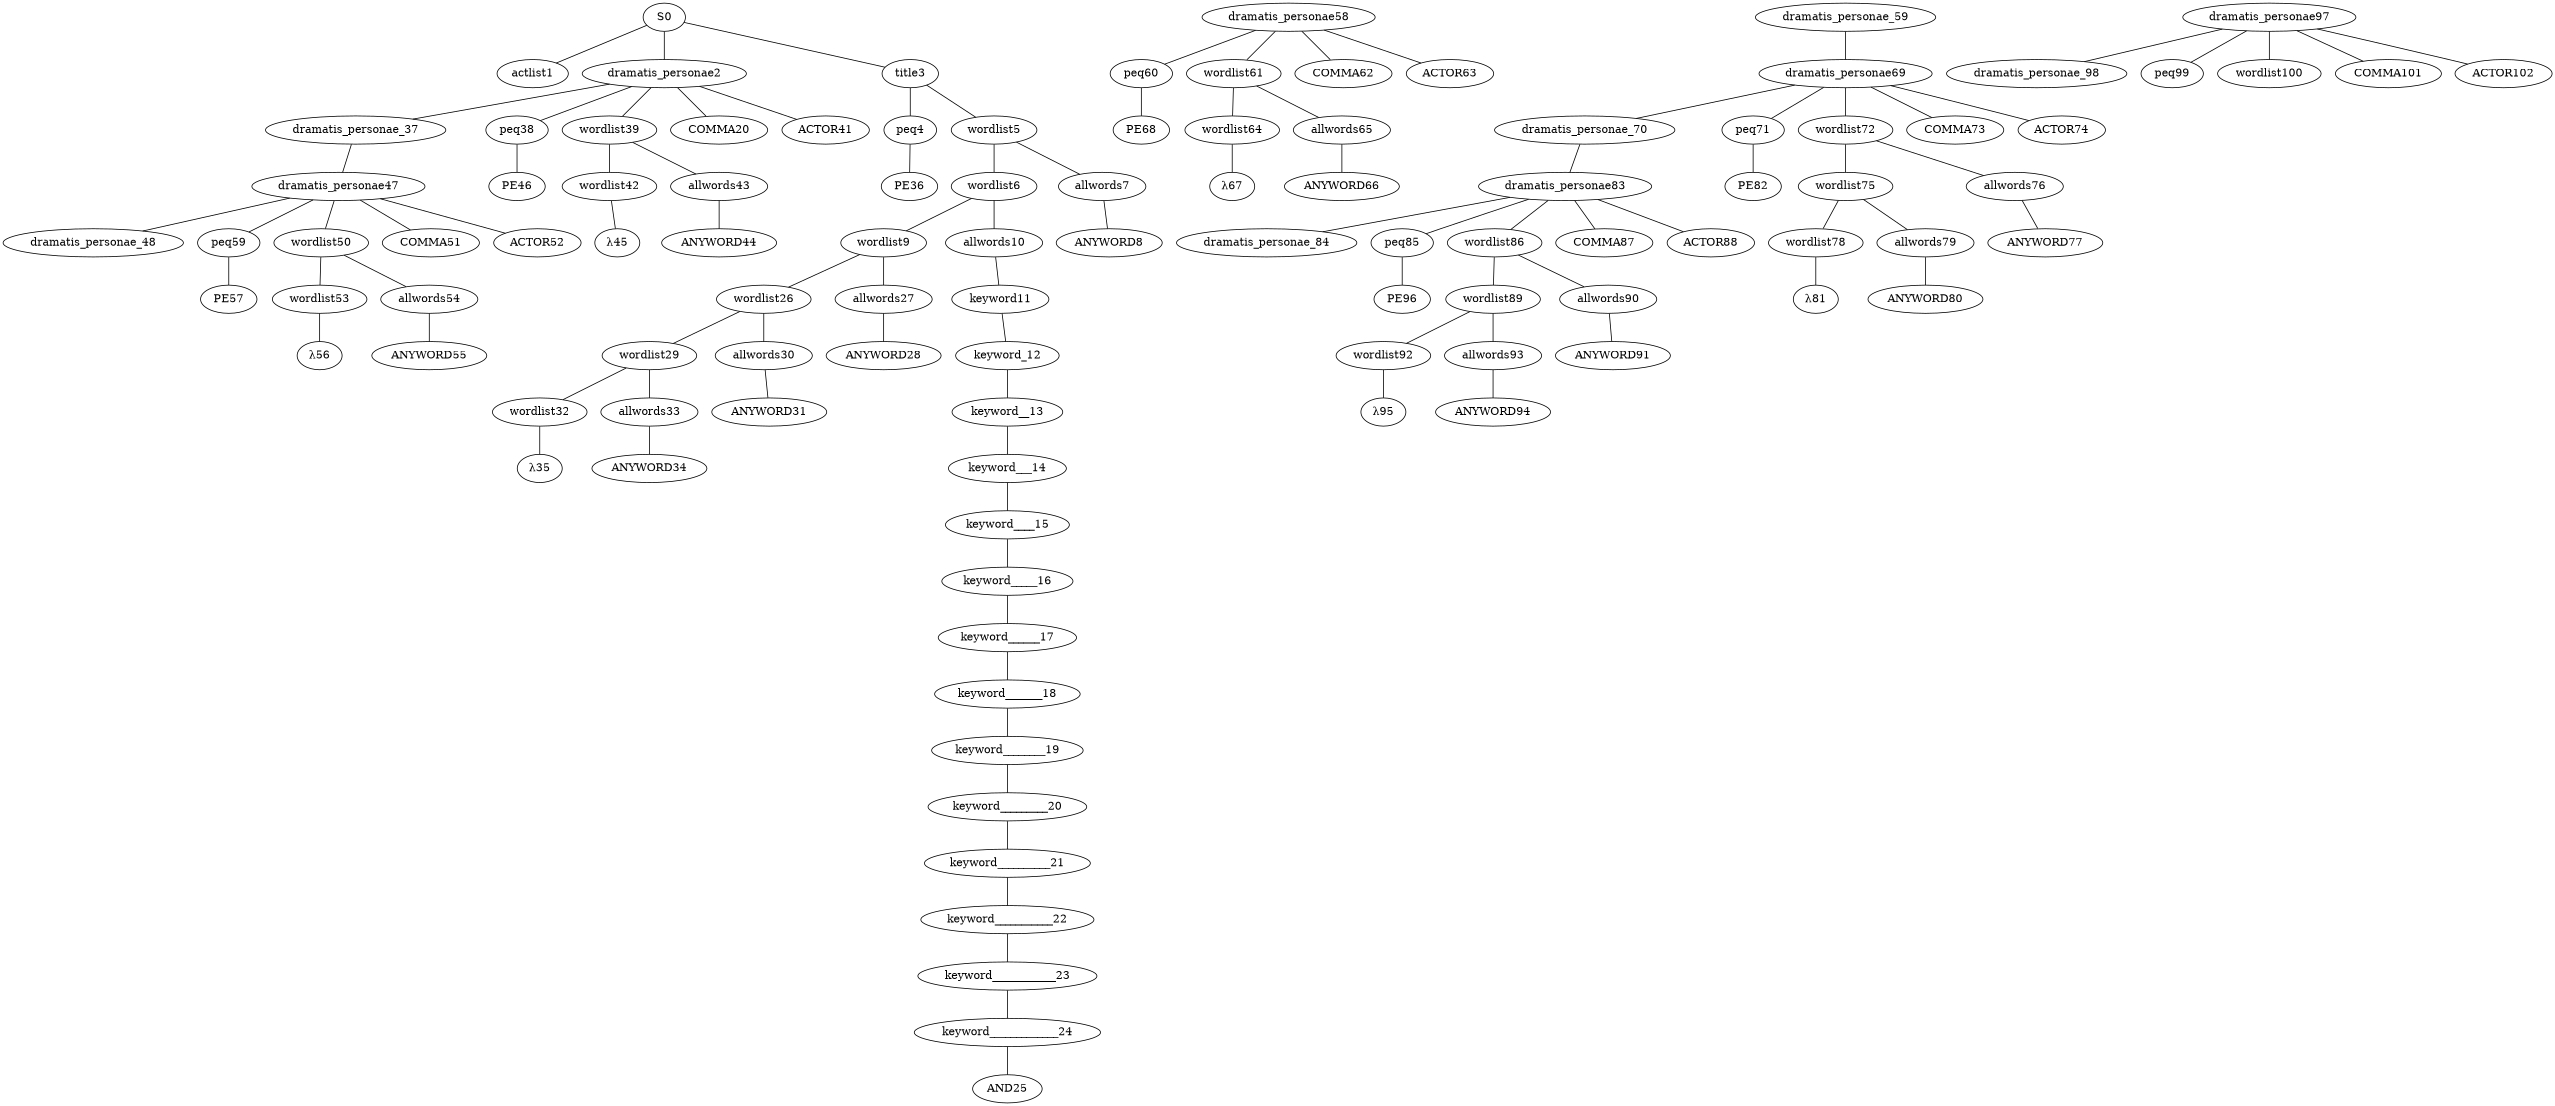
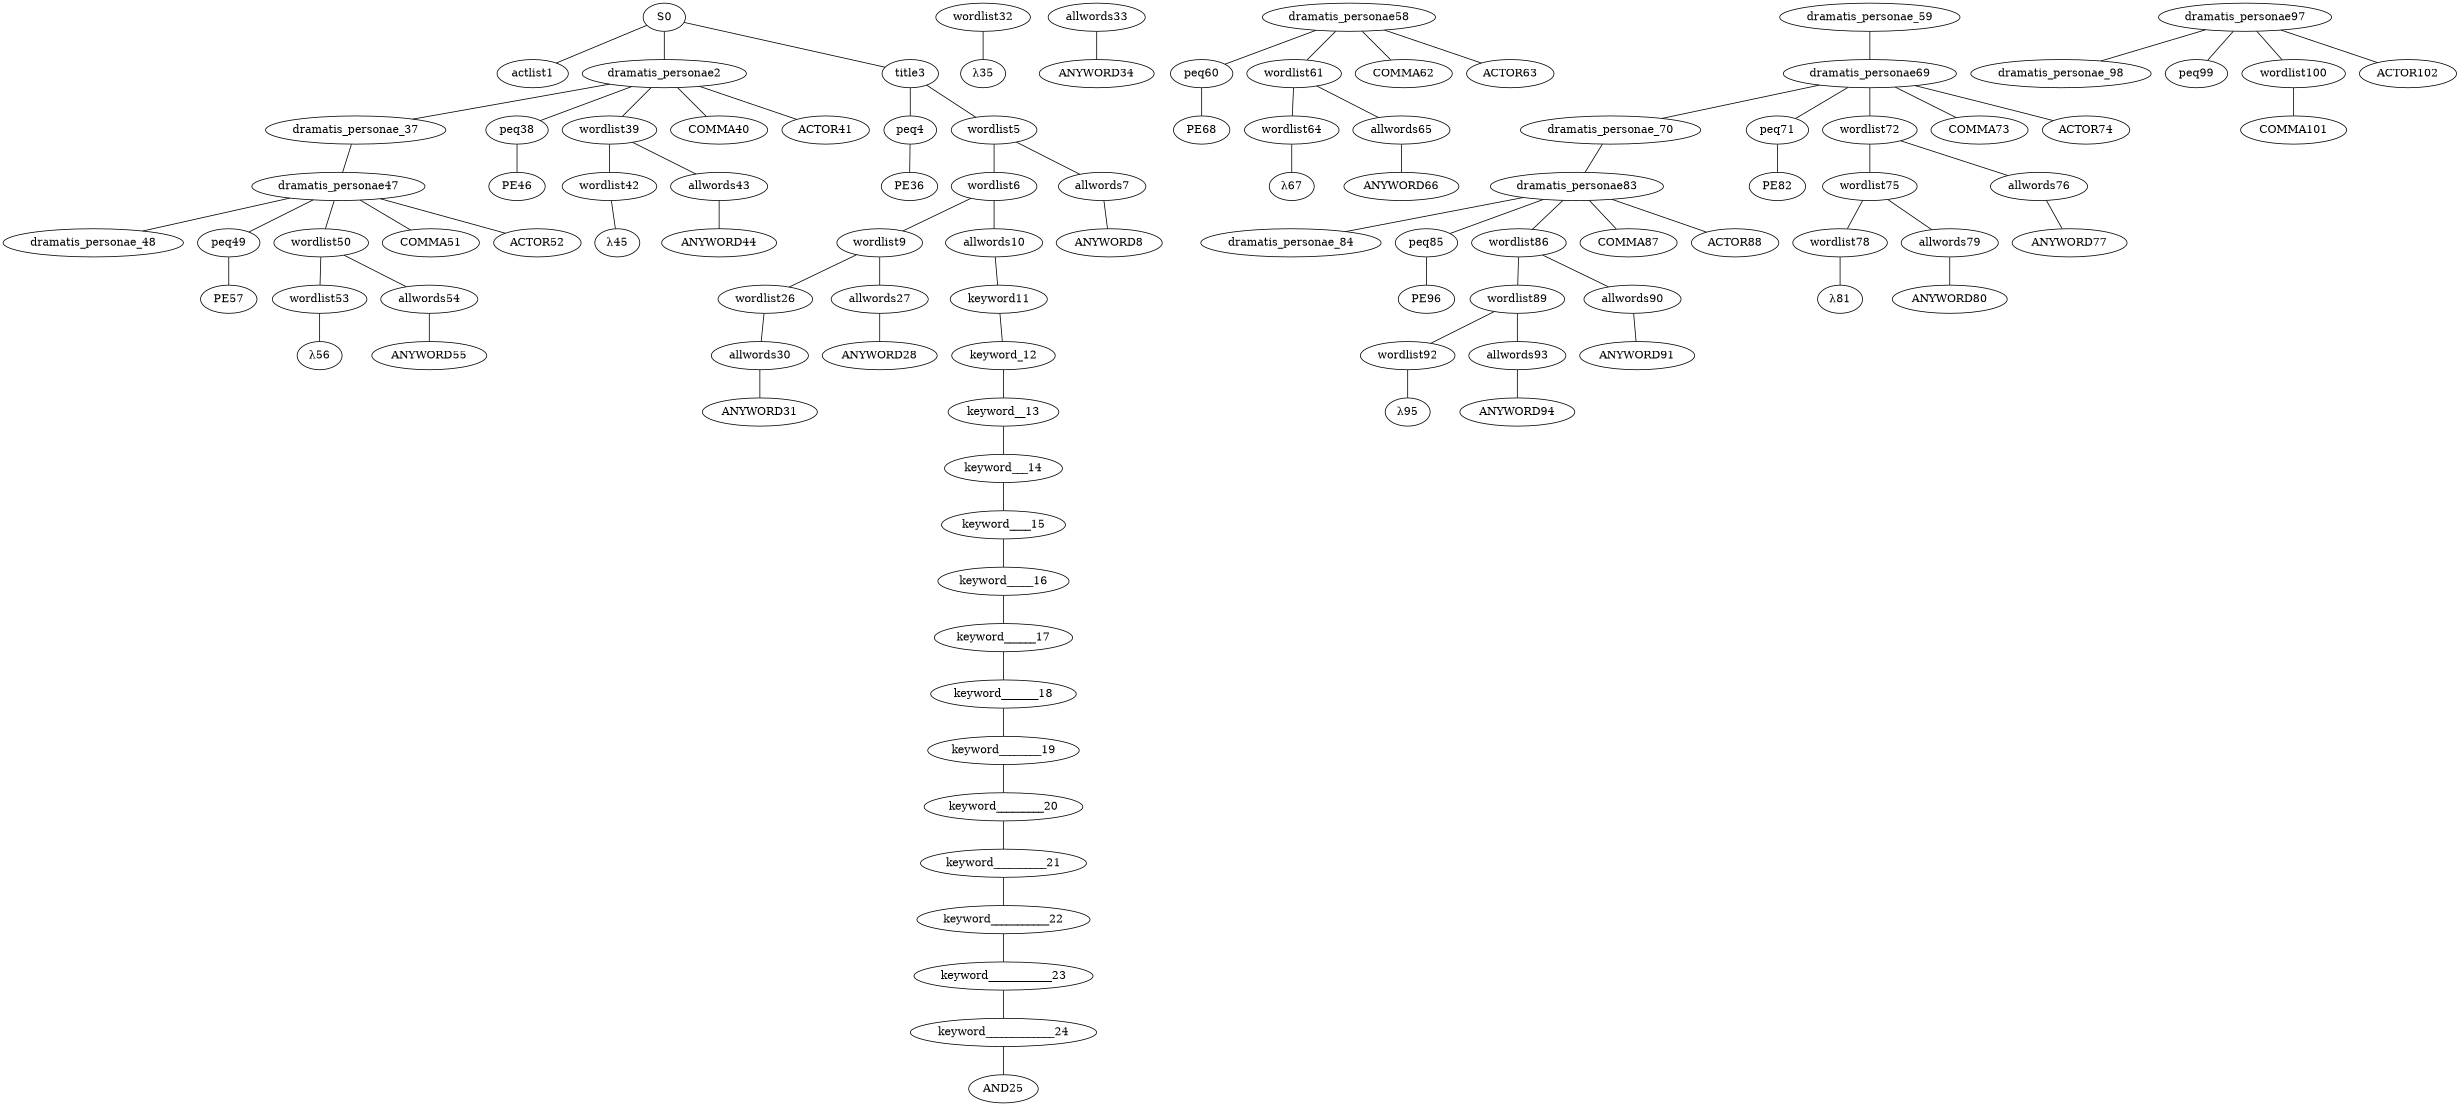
  strict graph {
    S0
    actlist1
    dramatis_personae2
    title3
    dramatis_personae_37
    peq38
    wordlist39
-   COMMA40 [label=COMMA20]
+   COMMA40
    ACTOR41
    peq4
    wordlist5
    dramatis_personae47
    PE46
    wordlist42
    allwords43
    PE36
    wordlist6
    allwords7
    wordlist9
    allwords10
    ANYWORD8
    wordlist26
    allwords27
    keyword11
-   wordlist29
    allwords30
    ANYWORD28
    keyword_12
    keyword__13
    keyword___14
    keyword____15
    keyword_____16
    keyword______17
    keyword_______18
    keyword________19
    keyword_________20
    keyword__________21
    keyword___________22
    keyword____________23
    keyword_____________24
    AND25
    wordlist32
    allwords33
    ANYWORD31
    "λ35"
    ANYWORD34
    dramatis_personae_48
-   peq49 [label=peq59]
+   peq49
    wordlist50
    COMMA51
    ACTOR52
    "λ45"
    ANYWORD44
    PE57
    wordlist53
    allwords54
    dramatis_personae58
    peq60
    wordlist61
    COMMA62
    ACTOR63
    "λ56"
    ANYWORD55
    dramatis_personae_59
    dramatis_personae69
    PE68
    wordlist64
    allwords65
    dramatis_personae_70
    peq71
    wordlist72
    COMMA73
    ACTOR74
    "λ67"
    ANYWORD66
    dramatis_personae83
    PE82
    wordlist75
    allwords76
    dramatis_personae_84
    peq85
    wordlist86
    COMMA87
    ACTOR88
    wordlist78
    allwords79
    ANYWORD77
    "λ81"
    ANYWORD80
    PE96
    wordlist89
    allwords90
    dramatis_personae97
    dramatis_personae_98
    peq99
    wordlist100
    COMMA101
    ACTOR102
    wordlist92
    allwords93
    ANYWORD91
    "λ95"
    ANYWORD94
    S0 -- actlist1
    S0 -- dramatis_personae2
    S0 -- title3
    dramatis_personae2 -- dramatis_personae_37
    dramatis_personae2 -- peq38
    dramatis_personae2 -- wordlist39
    dramatis_personae2 -- COMMA40
    dramatis_personae2 -- ACTOR41
    title3 -- peq4
    title3 -- wordlist5
    dramatis_personae_37 -- dramatis_personae47
    peq38 -- PE46
    wordlist39 -- wordlist42
    wordlist39 -- allwords43
    peq4 -- PE36
    wordlist5 -- wordlist6
    wordlist5 -- allwords7
    dramatis_personae47 -- dramatis_personae_48
    dramatis_personae47 -- peq49
    dramatis_personae47 -- wordlist50
    dramatis_personae47 -- COMMA51
    dramatis_personae47 -- ACTOR52
    wordlist42 -- "λ45"
    allwords43 -- ANYWORD44
    wordlist6 -- wordlist9
    wordlist6 -- allwords10
    allwords7 -- ANYWORD8
    wordlist9 -- wordlist26
    wordlist9 -- allwords27
    allwords10 -- keyword11
-   wordlist26 -- wordlist29
    wordlist26 -- allwords30
    allwords27 -- ANYWORD28
    keyword11 -- keyword_12
-   wordlist29 -- wordlist32
-   wordlist29 -- allwords33
    allwords30 -- ANYWORD31
    keyword_12 -- keyword__13
    keyword__13 -- keyword___14
    keyword___14 -- keyword____15
    keyword____15 -- keyword_____16
    keyword_____16 -- keyword______17
    keyword______17 -- keyword_______18
    keyword_______18 -- keyword________19
    keyword________19 -- keyword_________20
    keyword_________20 -- keyword__________21
    keyword__________21 -- keyword___________22
    keyword___________22 -- keyword____________23
    keyword____________23 -- keyword_____________24
    keyword_____________24 -- AND25
    wordlist32 -- "λ35"
    allwords33 -- ANYWORD34
    peq49 -- PE57
    wordlist50 -- wordlist53
    wordlist50 -- allwords54
    wordlist53 -- "λ56"
    allwords54 -- ANYWORD55
    dramatis_personae58 -- peq60
    dramatis_personae58 -- wordlist61
    dramatis_personae58 -- COMMA62
    dramatis_personae58 -- ACTOR63
    peq60 -- PE68
    wordlist61 -- wordlist64
    wordlist61 -- allwords65
    dramatis_personae_59 -- dramatis_personae69
    dramatis_personae69 -- dramatis_personae_70
    dramatis_personae69 -- peq71
    dramatis_personae69 -- wordlist72
    dramatis_personae69 -- COMMA73
    dramatis_personae69 -- ACTOR74
    wordlist64 -- "λ67"
    allwords65 -- ANYWORD66
    dramatis_personae_70 -- dramatis_personae83
    peq71 -- PE82
    wordlist72 -- wordlist75
    wordlist72 -- allwords76
    dramatis_personae83 -- dramatis_personae_84
    dramatis_personae83 -- peq85
    dramatis_personae83 -- wordlist86
    dramatis_personae83 -- COMMA87
    dramatis_personae83 -- ACTOR88
    wordlist75 -- wordlist78
    wordlist75 -- allwords79
    allwords76 -- ANYWORD77
    peq85 -- PE96
    wordlist86 -- wordlist89
    wordlist86 -- allwords90
    wordlist78 -- "λ81"
    allwords79 -- ANYWORD80
    wordlist89 -- wordlist92
    wordlist89 -- allwords93
    allwords90 -- ANYWORD91
    dramatis_personae97 -- dramatis_personae_98
    dramatis_personae97 -- peq99
    dramatis_personae97 -- wordlist100
-   dramatis_personae97 -- COMMA101
+   wordlist100 -- COMMA101
    dramatis_personae97 -- ACTOR102
    wordlist92 -- "λ95"
    allwords93 -- ANYWORD94
  }
